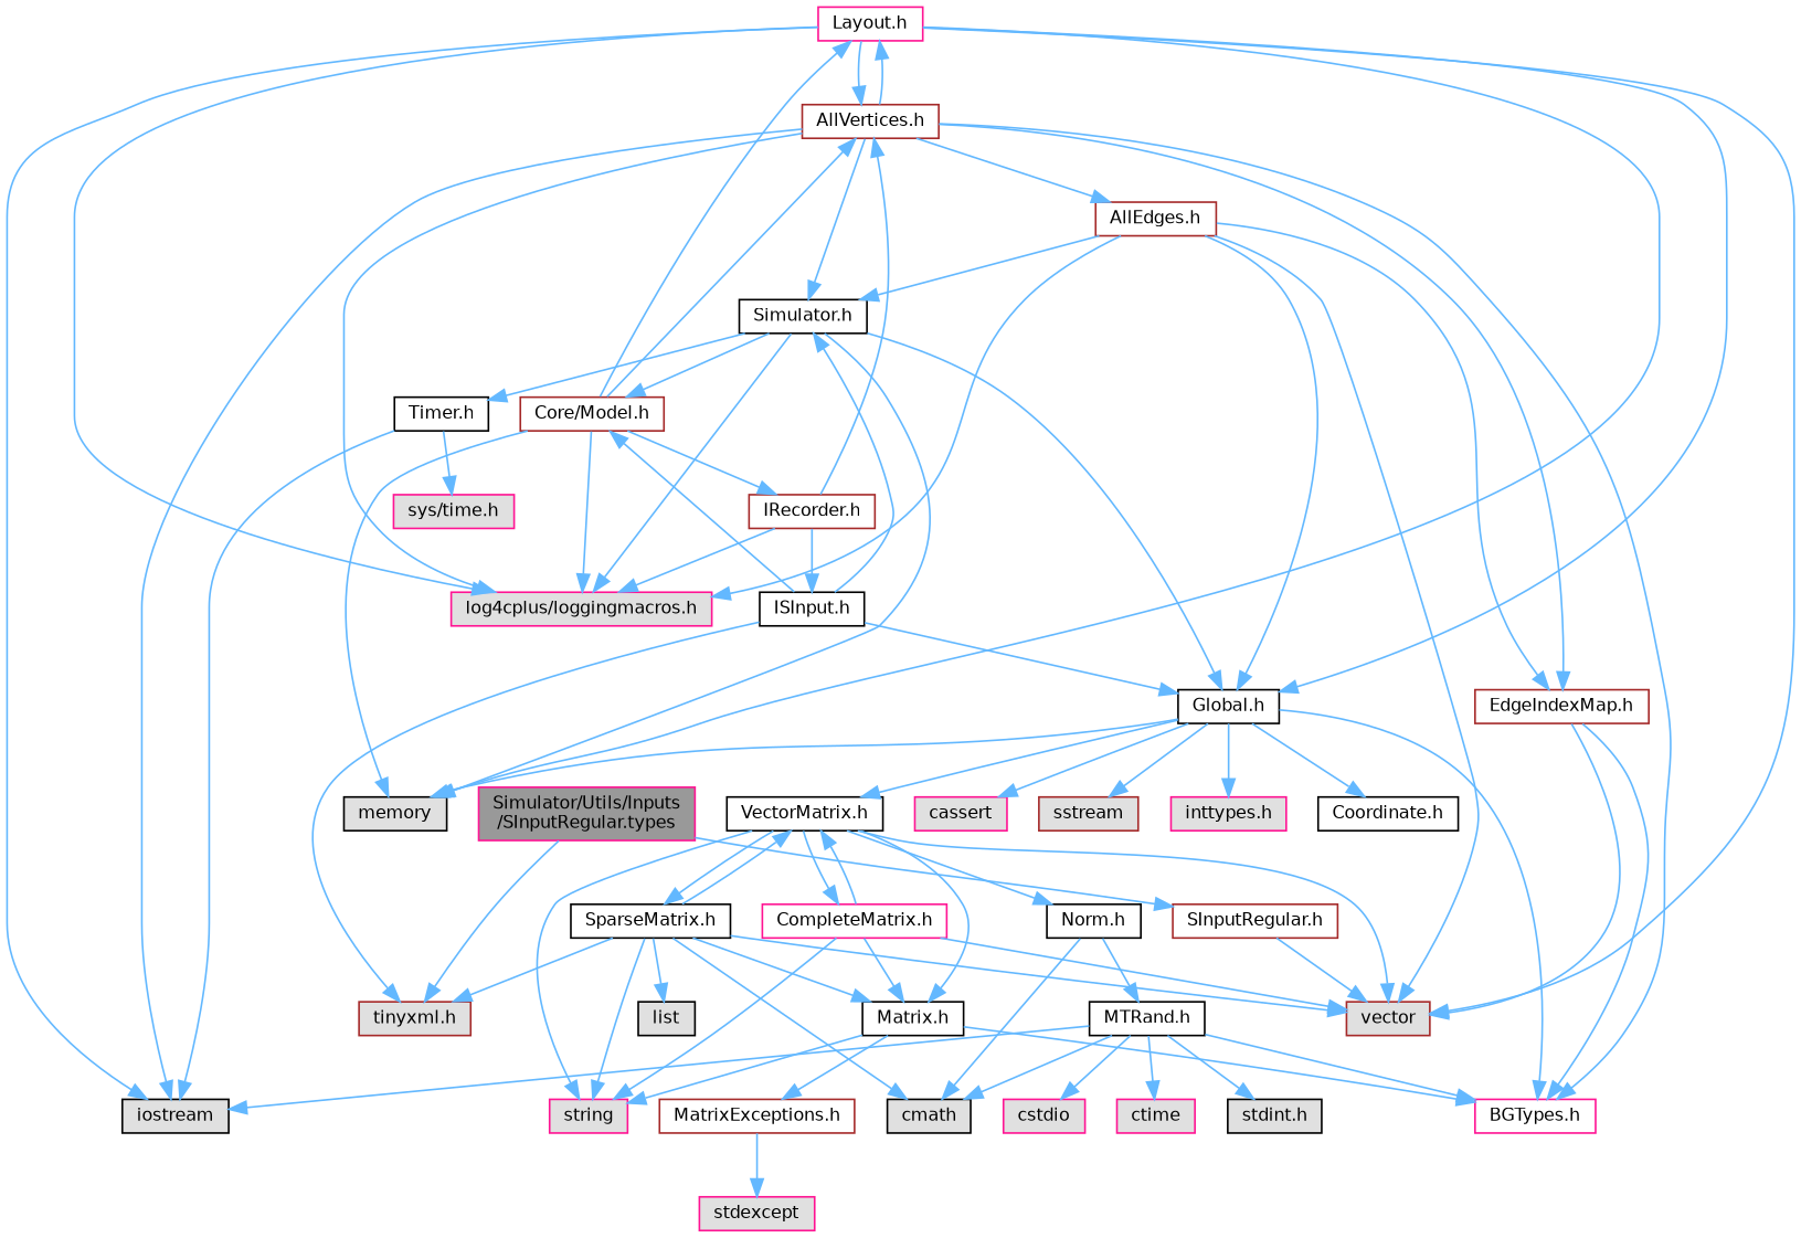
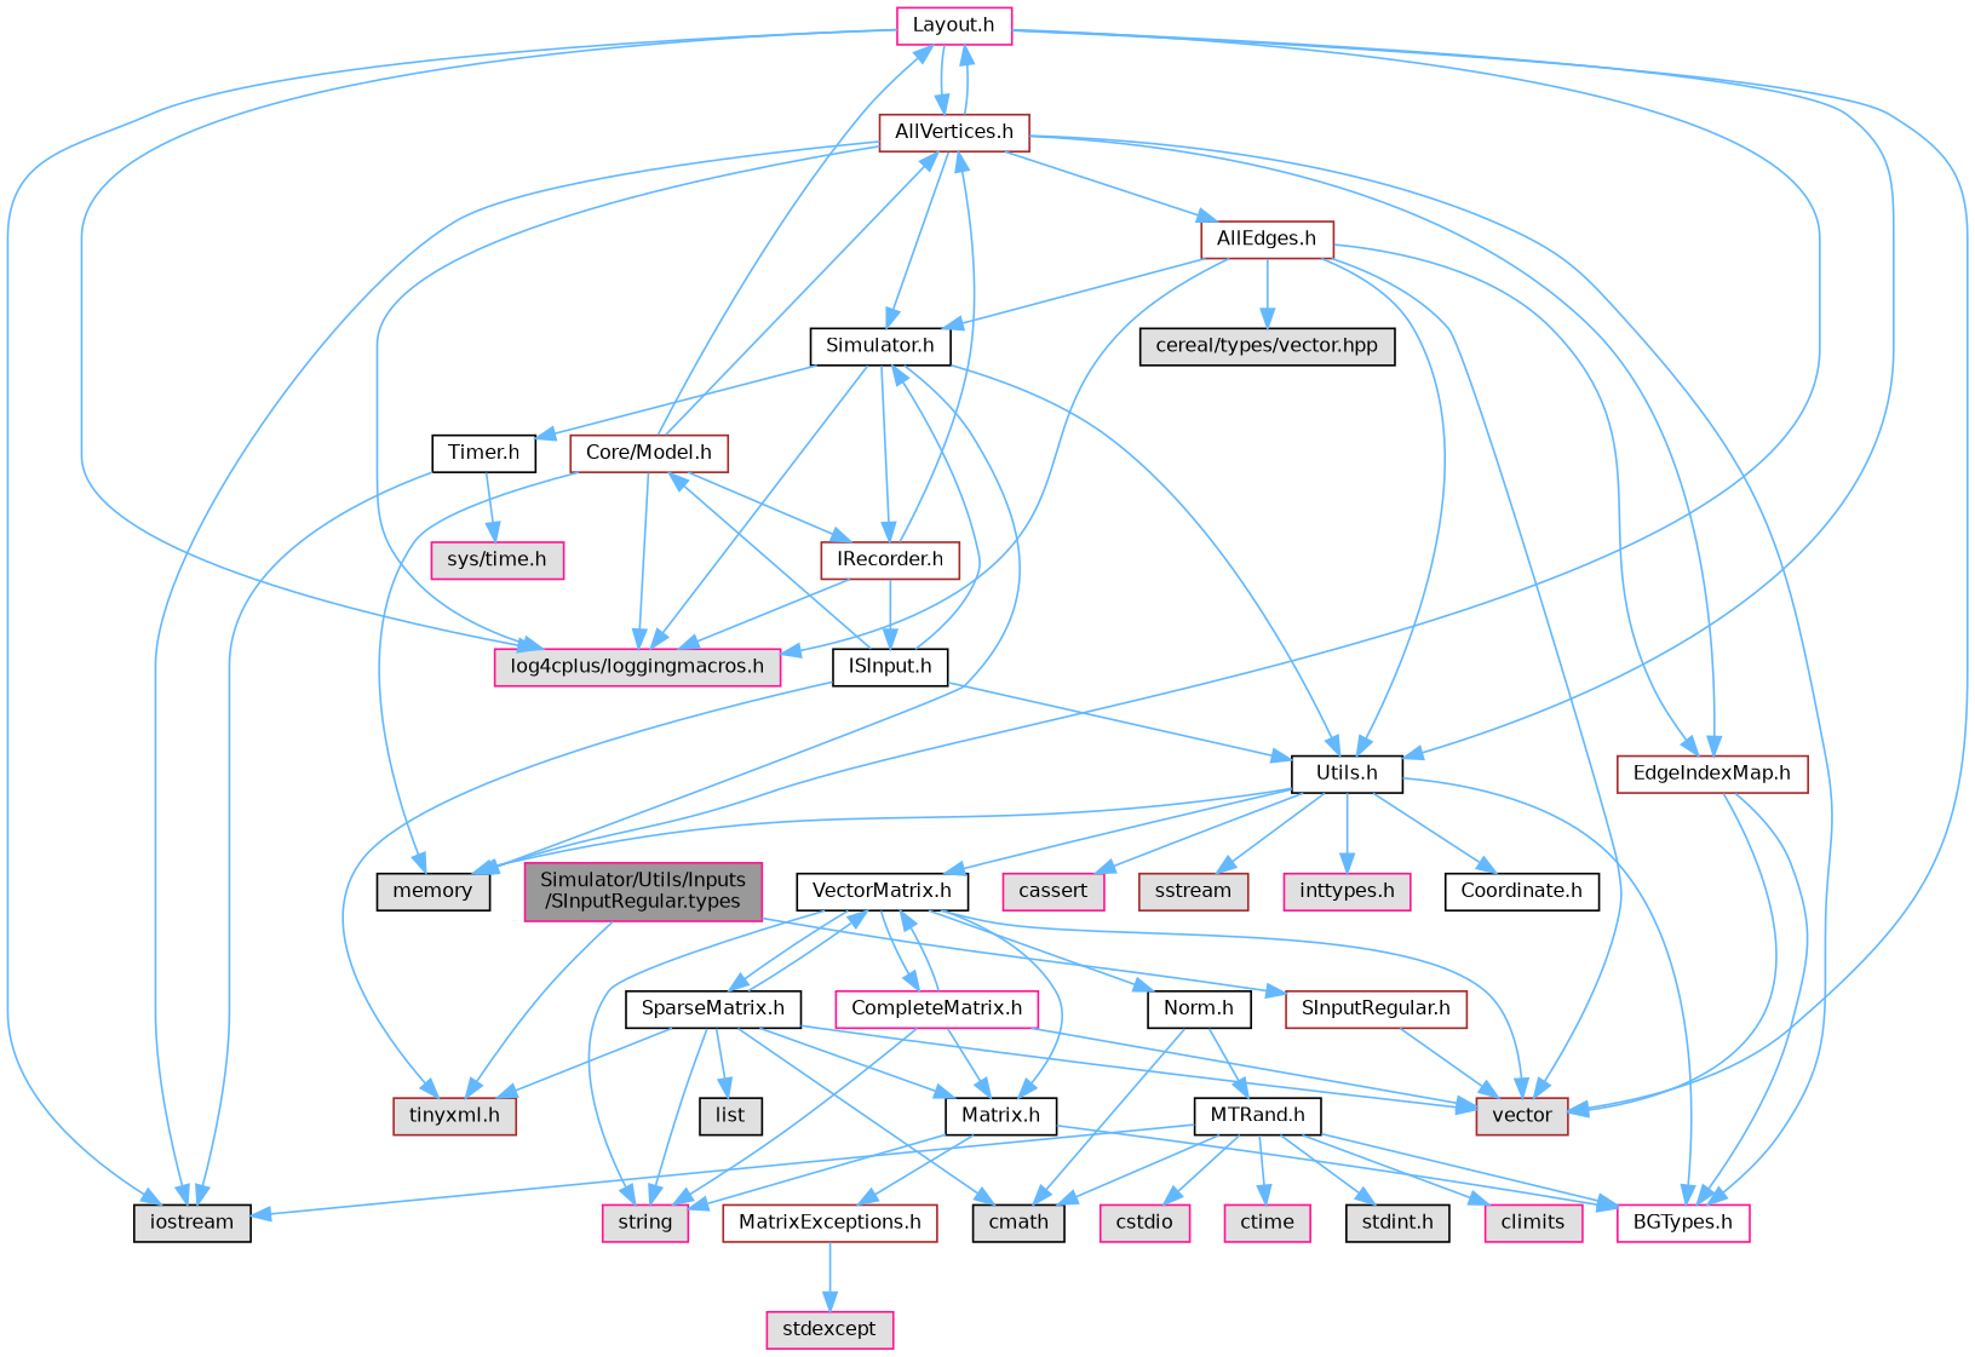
  digraph {
    node [color=black fillcolor=white fontname=Helvetica fontsize=10 shape=box style=filled]
    edge [color=steelblue1 fontname=Helvetica fontsize=10 labelfontname=Helvetica labelfontsize=10 style=solid]
    n1 [color=deeppink fillcolor=grey60 fontcolor=black height=0.2 label="Simulator/Utils/Inputs\l/SInputRegular.types" width=0.4]
    n2 [color=brown height=0.2 label="SInputRegular.h" width=0.4]
    n3 [color=brown fillcolor="#E0E0E0" height=0.2 label="tinyxml.h" width=0.4]
    n4 [color=brown fillcolor="#E0E0E0" height=0.2 label=vector width=0.4]
    n5 [height=0.2 label="ISInput.h" width=0.4]
    n6 [color=brown height=0.2 label="Core/Model.h" width=0.4]
-   n7 [height=0.2 label="Global.h" width=0.4]
+   n7 [height=0.2 label="Utils.h" width=0.4]
    n8 [height=0.2 label="Simulator.h" width=0.4]
    n9 [color=brown height=0.2 label="AllVertices.h" width=0.4]
    n10 [fillcolor="#E0E0E0" height=0.2 label=memory width=0.4]
    n11 [color=deeppink fillcolor="#E0E0E0" height=0.2 label="log4cplus/loggingmacros.h" width=0.4]
    n12 [color=deeppink height=0.2 label="Layout.h" width=0.4]
    n13 [color=brown height=0.2 label="IRecorder.h" width=0.4]
    n14 [color=deeppink height=0.2 label="BGTypes.h" width=0.4]
    n15 [color=deeppink fillcolor="#E0E0E0" height=0.2 label=cassert width=0.4]
    n16 [color=brown fillcolor="#E0E0E0" height=0.2 label=sstream width=0.4]
    n17 [color=deeppink fillcolor="#E0E0E0" height=0.2 label="inttypes.h" width=0.4]
    n18 [height=0.2 label="Coordinate.h" width=0.4]
    n19 [height=0.2 label="VectorMatrix.h" width=0.4]
    n20 [height=0.2 label="Timer.h" width=0.4]
    n21 [color=brown height=0.2 label="AllEdges.h" width=0.4]
    n22 [color=brown height=0.2 label="EdgeIndexMap.h" width=0.4]
    n23 [fillcolor="#E0E0E0" height=0.2 label=iostream width=0.4]
+   n24 [fillcolor="#E0E0E0" height=0.2 label="cereal/types/vector.hpp" width=0.4]
    n25 [color=deeppink height=0.2 label="CompleteMatrix.h" width=0.4]
    n26 [height=0.2 label="Matrix.h" width=0.4]
    n27 [color=deeppink fillcolor="#E0E0E0" height=0.2 label=string width=0.4]
    n28 [height=0.2 label="Norm.h" width=0.4]
    n29 [height=0.2 label="SparseMatrix.h" width=0.4]
    n30 [color=brown height=0.2 label="MatrixExceptions.h" width=0.4]
    n31 [height=0.2 label="MTRand.h" width=0.4]
    n32 [fillcolor="#E0E0E0" height=0.2 label=cmath width=0.4]
    n33 [fillcolor="#E0E0E0" height=0.2 label=list width=0.4]
    n34 [color=deeppink fillcolor="#E0E0E0" height=0.2 label=stdexcept width=0.4]
+   n35 [color=deeppink fillcolor="#E0E0E0" height=0.2 label=climits width=0.4]
    n36 [color=deeppink fillcolor="#E0E0E0" height=0.2 label=cstdio width=0.4]
    n37 [color=deeppink fillcolor="#E0E0E0" height=0.2 label=ctime width=0.4]
    n38 [fillcolor="#E0E0E0" height=0.2 label="stdint.h" width=0.4]
    n39 [color=deeppink fillcolor="#E0E0E0" height=0.2 label="sys/time.h" width=0.4]
    n1 -> n2
    n1 -> n3
    n2 -> n4
    n5 -> n3
    n5 -> n6
    n5 -> n7
    n5 -> n8
    n6 -> n9
    n6 -> n10
    n6 -> n11
    n6 -> n12
    n6 -> n13
    n7 -> n10
    n7 -> n14
    n7 -> n15
    n7 -> n16
    n7 -> n17
    n7 -> n18
    n7 -> n19
-   n8 -> n6
+   n8 -> n13
    n8 -> n7
    n8 -> n10
    n8 -> n11
    n8 -> n20
    n9 -> n8
    n9 -> n11
    n9 -> n12
    n9 -> n14
    n9 -> n21
    n9 -> n22
    n9 -> n23
    n12 -> n4
    n12 -> n7
    n12 -> n9
    n12 -> n10
    n12 -> n11
    n12 -> n23
    n13 -> n5
    n13 -> n9
    n13 -> n11
    n19 -> n4
    n19 -> n25
    n19 -> n26
    n19 -> n27
    n19 -> n28
    n19 -> n29
    n20 -> n23
    n20 -> n39
    n21 -> n4
    n21 -> n7
    n21 -> n8
    n21 -> n11
    n21 -> n22
+   n21 -> n24
    n22 -> n4
    n22 -> n14
    n25 -> n4
    n25 -> n19
    n25 -> n26
    n25 -> n27
    n26 -> n14
    n26 -> n27
    n26 -> n30
    n28 -> n31
    n28 -> n32
    n29 -> n3
    n29 -> n4
    n29 -> n19
    n29 -> n26
    n29 -> n27
    n29 -> n32
    n29 -> n33
    n30 -> n34
    n31 -> n14
    n31 -> n23
    n31 -> n32
+   n31 -> n35
    n31 -> n36
    n31 -> n37
    n31 -> n38
  }
